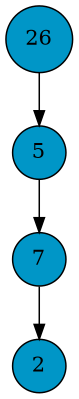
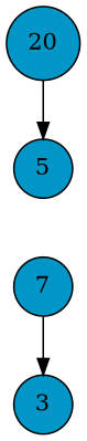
  digraph {
    node [color=black fillcolor="#0096c7" shape=circle style=filled]
    edge [color=black]
-   20 [label=26]
+   20
    5
    7
-   3 [label=2]
+   3
    20 -> 5
-   5 -> 7
    7 -> 3
  }
